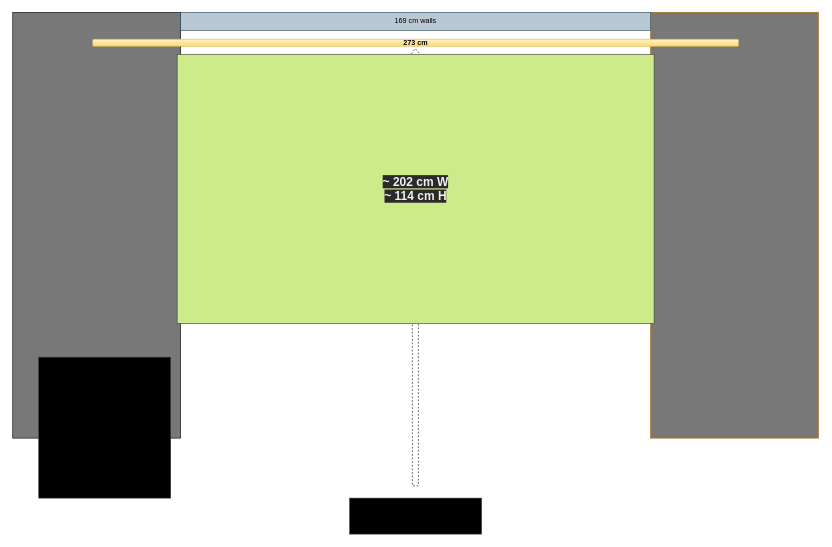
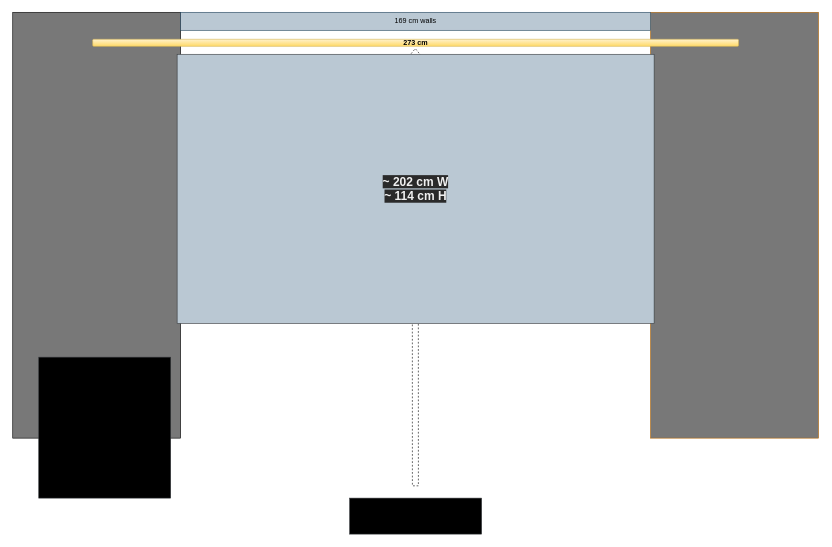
  <mxCell id="0" />
  <mxCell id="1" parent="0" />
  <mxCell id="2" value="" style="rounded=0;whiteSpace=wrap;html=1;fillColor=#787878;strokeColor=#b46504;" parent="1" vertex="1"><mxGeometry x="1084.11" y="20" width="280" height="710" as="geometry" /></mxCell>
  <mxCell id="3" value="" style="rounded=0;whiteSpace=wrap;html=1;fillColor=#787878;" parent="1" vertex="1"><mxGeometry x="20.65" y="20" width="280" height="710" as="geometry" /></mxCell>
  <mxCell id="4" value="273 cm" style="rounded=1;whiteSpace=wrap;html=1;fillColor=#fff2cc;gradientColor=#ffd966;strokeColor=#d6b656;fontStyle=1;fontColor=#000000;" parent="1" vertex="1"><mxGeometry x="154" y="65" width="1076.769" height="11.811" as="geometry" /></mxCell>
  <mxCell id="5" value="169 cm walls" style="rounded=0;whiteSpace=wrap;html=1;fillColor=#bac8d3;strokeColor=#23445d;fontColor=#000000;" parent="1" vertex="1"><mxGeometry x="300.65" y="20" width="783.463" height="30" as="geometry" /></mxCell>
  <mxCell id="6" value="" style="shape=flexArrow;endArrow=classic;html=1;rounded=0;fontColor=#000000;dashed=1;" parent="1" edge="1"><mxGeometry width="50" height="50" relative="1" as="geometry"><mxPoint x="692" y="810" as="sourcePoint" /><mxPoint x="691.79" y="80" as="targetPoint" /></mxGeometry></mxCell>
  <mxCell id="7" value="282 cm&amp;nbsp;&lt;br style=&quot;font-size: 20px;&quot;&gt;from wall to walls" style="text;html=1;strokeColor=#36393d;fillColor=#000000;align=center;verticalAlign=middle;whiteSpace=wrap;rounded=0;fontStyle=1;fontSize=20;" parent="1" vertex="1"><mxGeometry x="582.38" y="830" width="220" height="60" as="geometry" /></mxCell>
  <mxCell id="8" value="~ 202 cm W&lt;br&gt;~ 114 cm H&lt;br&gt;( +90 inch )" style="text;html=1;strokeColor=#36393d;fillColor=#000000;align=center;verticalAlign=middle;whiteSpace=wrap;rounded=0;fontStyle=1;fontSize=20;" parent="1" vertex="1"><mxGeometry x="64" y="595" width="220" height="235" as="geometry" /></mxCell>
- <mxCell id="9" value="&#10;&#10;&lt;span style=&quot;color: rgb(240, 240, 240); font-family: helvetica; font-size: 20px; font-style: normal; font-weight: 700; letter-spacing: normal; text-align: center; text-indent: 0px; text-transform: none; word-spacing: 0px; background-color: rgb(42, 42, 42); display: inline; float: none;&quot;&gt;~ 202 cm W&lt;/span&gt;&lt;br style=&quot;color: rgb(240, 240, 240); font-family: helvetica; font-size: 20px; font-style: normal; font-weight: 700; letter-spacing: normal; text-align: center; text-indent: 0px; text-transform: none; word-spacing: 0px; background-color: rgb(42, 42, 42);&quot;&gt;&lt;span style=&quot;color: rgb(240, 240, 240); font-family: helvetica; font-size: 20px; font-style: normal; font-weight: 700; letter-spacing: normal; text-align: center; text-indent: 0px; text-transform: none; word-spacing: 0px; background-color: rgb(42, 42, 42); display: inline; float: none;&quot;&gt;~ 114 cm H&lt;/span&gt;&#10;&#10;" style="rounded=0;whiteSpace=wrap;html=1;fontSize=20;fillColor=#cdeb8b;strokeColor=#36393d;" parent="1" vertex="1"><mxGeometry x="294.74" y="90" width="795.274" height="448.818" as="geometry" /></mxCell>
+ <mxCell id="9" value="&#10;&#10;&lt;span style=&quot;color: rgb(240, 240, 240); font-family: helvetica; font-size: 20px; font-style: normal; font-weight: 700; letter-spacing: normal; text-align: center; text-indent: 0px; text-transform: none; word-spacing: 0px; background-color: rgb(42, 42, 42); display: inline; float: none;&quot;&gt;~ 202 cm W&lt;/span&gt;&lt;br style=&quot;color: rgb(240, 240, 240); font-family: helvetica; font-size: 20px; font-style: normal; font-weight: 700; letter-spacing: normal; text-align: center; text-indent: 0px; text-transform: none; word-spacing: 0px; background-color: rgb(42, 42, 42);&quot;&gt;&lt;span style=&quot;color: rgb(240, 240, 240); font-family: helvetica; font-size: 20px; font-style: normal; font-weight: 700; letter-spacing: normal; text-align: center; text-indent: 0px; text-transform: none; word-spacing: 0px; background-color: rgb(42, 42, 42); display: inline; float: none;&quot;&gt;~ 114 cm H&lt;/span&gt;&#10;&#10;" style="rounded=0;whiteSpace=wrap;html=1;fontSize=20;fillColor=#bac8d3;strokeColor=#36393d;" parent="1" vertex="1"><mxGeometry x="294.74" y="90" width="795.274" height="448.818" as="geometry" /></mxCell>
